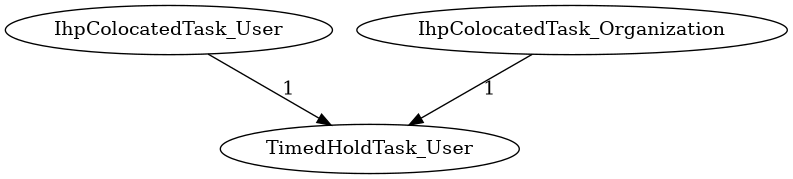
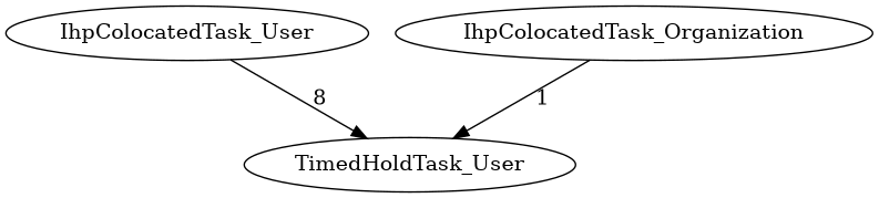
  digraph {
    rankdir=TB
    IhpColocatedTask_User
    TimedHoldTask_User
    IhpColocatedTask_Organization
-   IhpColocatedTask_User -> TimedHoldTask_User [label=1]
+   IhpColocatedTask_User -> TimedHoldTask_User [label=8]
    IhpColocatedTask_Organization -> TimedHoldTask_User [label=1]
  }
